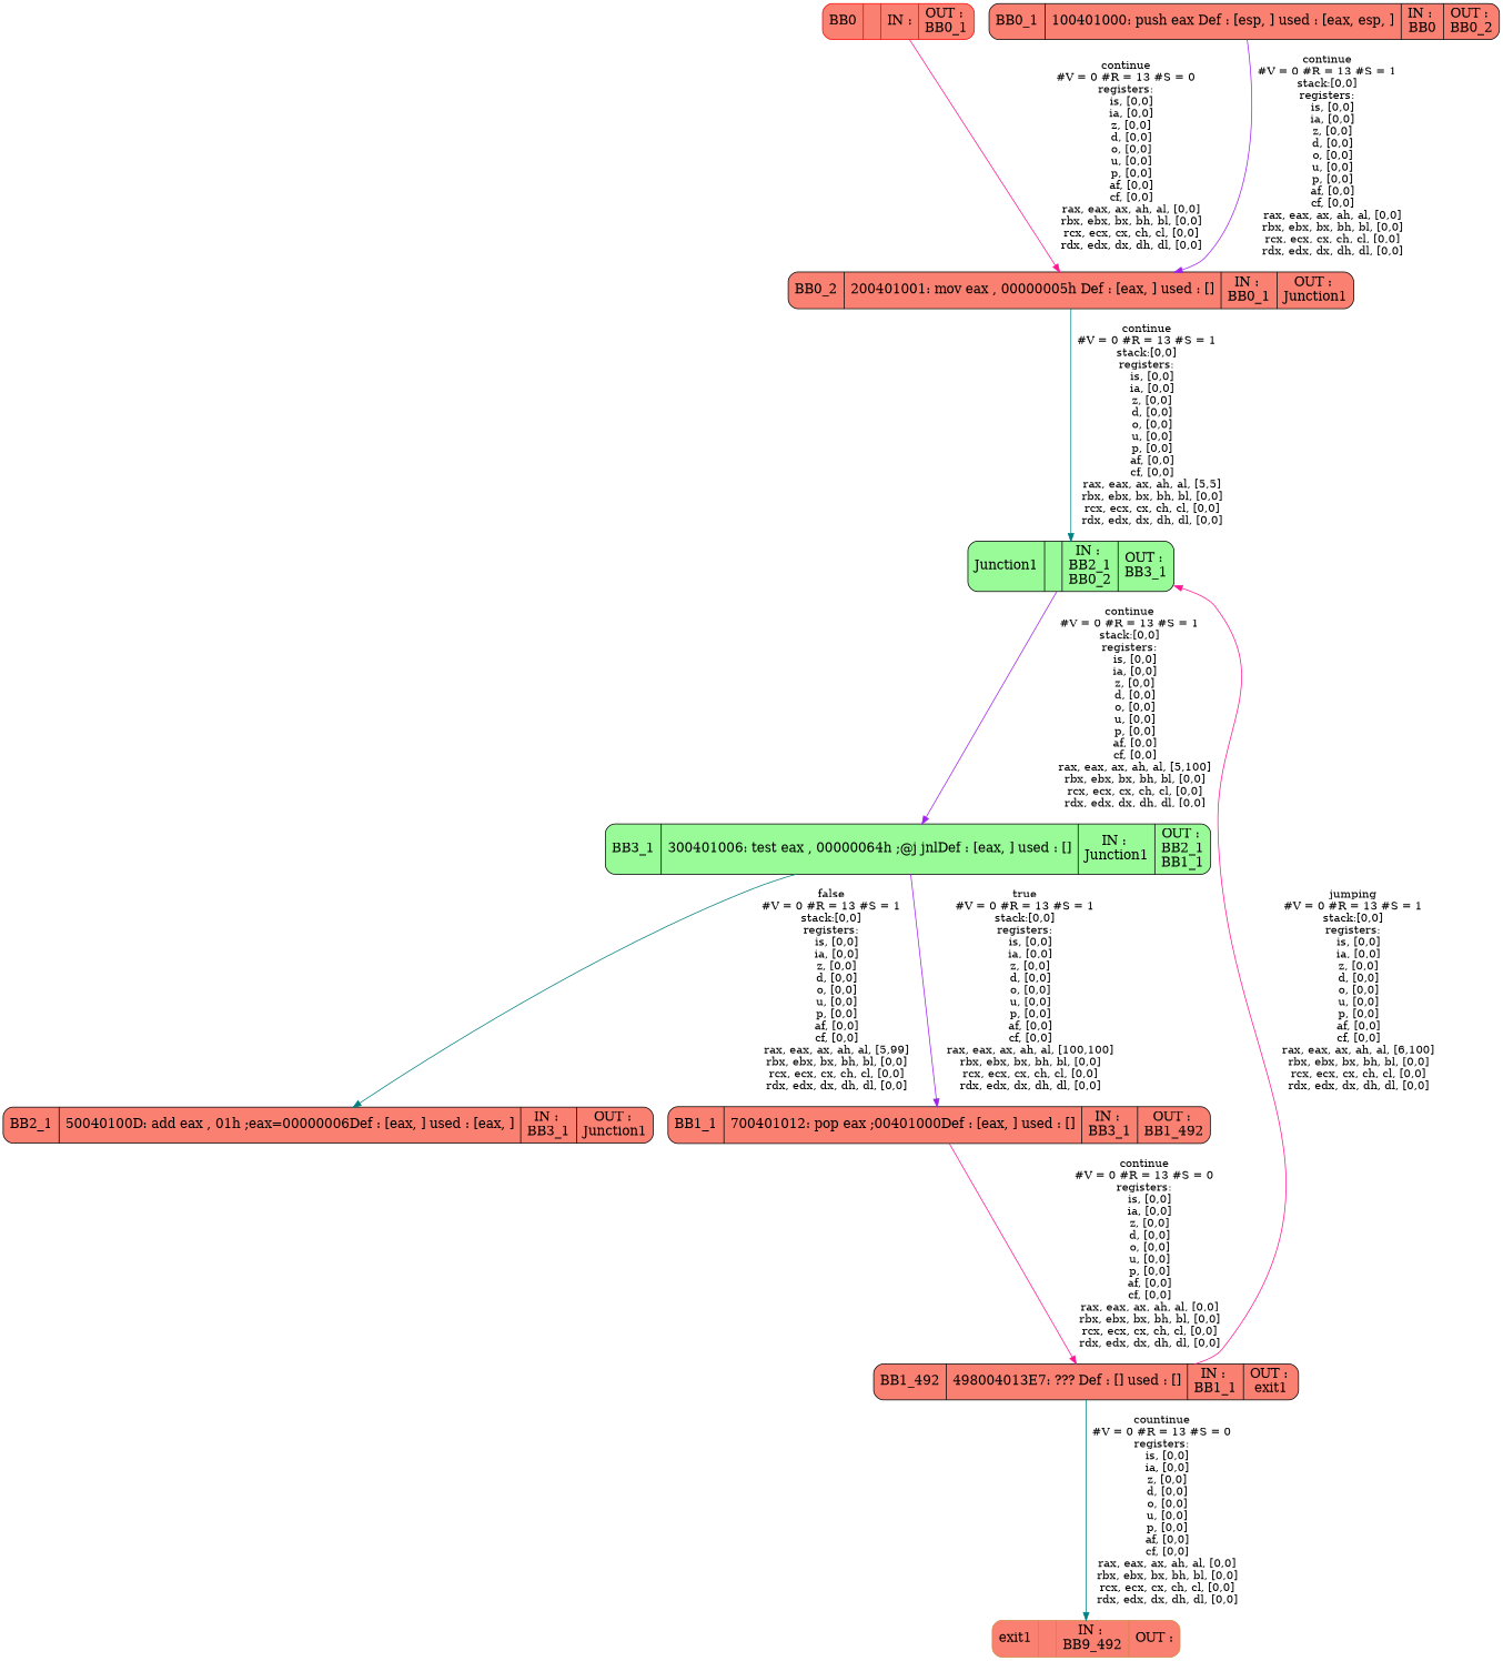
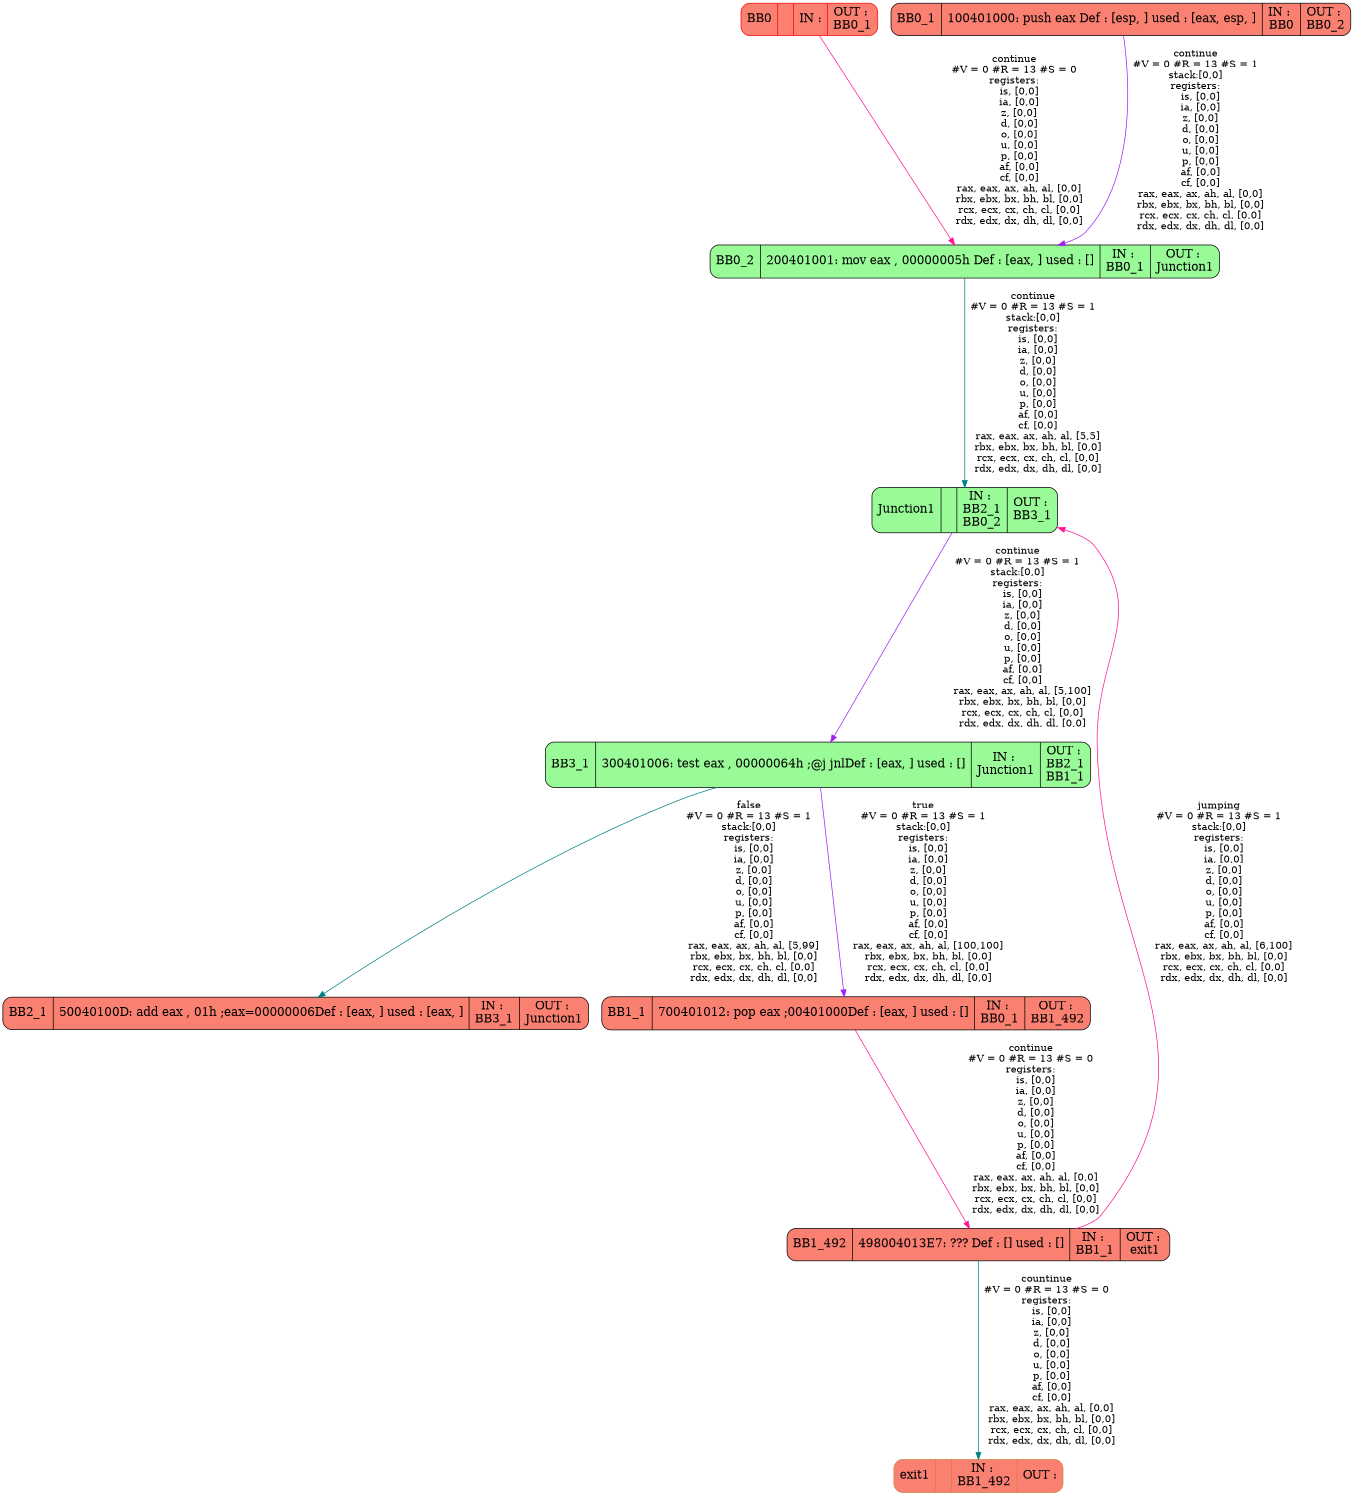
  digraph {
    rankdir=TB
    node [fillcolor=salmon fontsize=16 shape=Mrecord style=filled]
    edge [color=deeppink]
    n1 [color=red label="<f0>BB0|<f1>|<f2> IN : |<f3> OUT : \nBB0_1"]
-   n2 [label="<f0>BB0_2|<f1>2	00401001: mov eax , 00000005h 		Def : [eax, ] used : []\n|<f2> IN : \nBB0_1|<f3> OUT : \nJunction1"]
+   n2 [fillcolor=palegreen label="<f0>BB0_2|<f1>2	00401001: mov eax , 00000005h 		Def : [eax, ] used : []\n|<f2> IN : \nBB0_1|<f3> OUT : \nJunction1"]
    n3 [label="<f0>BB0_1|<f1>1	00401000: push eax 		Def : [esp, ] used : [eax, esp, ]\n|<f2> IN : \nBB0|<f3> OUT : \nBB0_2"]
    n4 [fillcolor=palegreen label="<f0>Junction1|<f1>|<f2> IN : \nBB2_1\nBB0_2|<f3> OUT : \nBB3_1"]
    n5 [fillcolor=palegreen label="<f0>BB3_1|<f1>3	00401006: test eax , 00000064h  ;@j jnl		Def : [eax, ] used : []\n|<f2> IN : \nJunction1|<f3> OUT : \nBB2_1\nBB1_1"]
    n6 [label="<f0>BB2_1|<f1>5	0040100D: add eax , 01h  ;eax=00000006		Def : [eax, ] used : [eax, ]\n|<f2> IN : \nBB3_1|<f3> OUT : \nJunction1"]
-   n7 [label="<f0>BB1_1|<f1>7	00401012: pop eax  ;00401000		Def : [eax, ] used : []\n|<f2> IN : \nBB3_1|<f3> OUT : \nBB1_492"]
+   n7 [label="<f0>BB1_1|<f1>7	00401012: pop eax  ;00401000		Def : [eax, ] used : []\n|<f2> IN : \nBB0_1|<f3> OUT : \nBB1_492"]
    n8 [label="<f0>BB1_492|<f1>498	004013E7: ??? 		Def : [] used : []\n|<f2> IN : \nBB1_1|<f3> OUT : \nexit1"]
-   n9 [color=peru label="<f0>exit1|<f1>|<f2> IN : \nBB9_492|<f3> OUT : "]
+   n9 [color=peru label="<f0>exit1|<f1>|<f2> IN : \nBB1_492|<f3> OUT : "]
    n1 -> n2 [label="continue\n#V = 0 #R = 13 #S = 0\nregisters:\n   is, [0,0]\n   ia, [0,0]\n   z, [0,0]\n   d, [0,0]\n   o, [0,0]\n   u, [0,0]\n   p, [0,0]\n   af, [0,0]\n   cf, [0,0]\n   rax, eax, ax, ah, al, [0,0]\n   rbx, ebx, bx, bh, bl, [0,0]\n   rcx, ecx, cx, ch, cl, [0,0]\n   rdx, edx, dx, dh, dl, [0,0]"]
    n2 -> n4 [color=teal label="continue\n#V = 0 #R = 13 #S = 1\nstack:[0,0]\nregisters:\n   is, [0,0]\n   ia, [0,0]\n   z, [0,0]\n   d, [0,0]\n   o, [0,0]\n   u, [0,0]\n   p, [0,0]\n   af, [0,0]\n   cf, [0,0]\n   rax, eax, ax, ah, al, [5,5]\n   rbx, ebx, bx, bh, bl, [0,0]\n   rcx, ecx, cx, ch, cl, [0,0]\n   rdx, edx, dx, dh, dl, [0,0]"]
    n3 -> n2 [color=purple label="continue\n#V = 0 #R = 13 #S = 1\nstack:[0,0]\nregisters:\n   is, [0,0]\n   ia, [0,0]\n   z, [0,0]\n   d, [0,0]\n   o, [0,0]\n   u, [0,0]\n   p, [0,0]\n   af, [0,0]\n   cf, [0,0]\n   rax, eax, ax, ah, al, [0,0]\n   rbx, ebx, bx, bh, bl, [0,0]\n   rcx, ecx, cx, ch, cl, [0,0]\n   rdx, edx, dx, dh, dl, [0,0]"]
    n4 -> n5 [color=purple label="continue\n#V = 0 #R = 13 #S = 1\nstack:[0,0]\nregisters:\n   is, [0,0]\n   ia, [0,0]\n   z, [0,0]\n   d, [0,0]\n   o, [0,0]\n   u, [0,0]\n   p, [0,0]\n   af, [0,0]\n   cf, [0,0]\n   rax, eax, ax, ah, al, [5,100]\n   rbx, ebx, bx, bh, bl, [0,0]\n   rcx, ecx, cx, ch, cl, [0,0]\n   rdx, edx, dx, dh, dl, [0,0]"]
    n5 -> n6 [color=teal label="false\n#V = 0 #R = 13 #S = 1\nstack:[0,0]\nregisters:\n   is, [0,0]\n   ia, [0,0]\n   z, [0,0]\n   d, [0,0]\n   o, [0,0]\n   u, [0,0]\n   p, [0,0]\n   af, [0,0]\n   cf, [0,0]\n   rax, eax, ax, ah, al, [5,99]\n   rbx, ebx, bx, bh, bl, [0,0]\n   rcx, ecx, cx, ch, cl, [0,0]\n   rdx, edx, dx, dh, dl, [0,0]"]
    n5 -> n7 [color=purple label="true\n#V = 0 #R = 13 #S = 1\nstack:[0,0]\nregisters:\n   is, [0,0]\n   ia, [0,0]\n   z, [0,0]\n   d, [0,0]\n   o, [0,0]\n   u, [0,0]\n   p, [0,0]\n   af, [0,0]\n   cf, [0,0]\n   rax, eax, ax, ah, al, [100,100]\n   rbx, ebx, bx, bh, bl, [0,0]\n   rcx, ecx, cx, ch, cl, [0,0]\n   rdx, edx, dx, dh, dl, [0,0]"]
    n7 -> n8 [label="continue\n#V = 0 #R = 13 #S = 0\nregisters:\n   is, [0,0]\n   ia, [0,0]\n   z, [0,0]\n   d, [0,0]\n   o, [0,0]\n   u, [0,0]\n   p, [0,0]\n   af, [0,0]\n   cf, [0,0]\n   rax, eax, ax, ah, al, [0,0]\n   rbx, ebx, bx, bh, bl, [0,0]\n   rcx, ecx, cx, ch, cl, [0,0]\n   rdx, edx, dx, dh, dl, [0,0]"]
    n8 -> n4 [label="jumping\n#V = 0 #R = 13 #S = 1\nstack:[0,0]\nregisters:\n   is, [0,0]\n   ia, [0,0]\n   z, [0,0]\n   d, [0,0]\n   o, [0,0]\n   u, [0,0]\n   p, [0,0]\n   af, [0,0]\n   cf, [0,0]\n   rax, eax, ax, ah, al, [6,100]\n   rbx, ebx, bx, bh, bl, [0,0]\n   rcx, ecx, cx, ch, cl, [0,0]\n   rdx, edx, dx, dh, dl, [0,0]"]
    n8 -> n9 [color=teal label="countinue\n#V = 0 #R = 13 #S = 0\nregisters:\n   is, [0,0]\n   ia, [0,0]\n   z, [0,0]\n   d, [0,0]\n   o, [0,0]\n   u, [0,0]\n   p, [0,0]\n   af, [0,0]\n   cf, [0,0]\n   rax, eax, ax, ah, al, [0,0]\n   rbx, ebx, bx, bh, bl, [0,0]\n   rcx, ecx, cx, ch, cl, [0,0]\n   rdx, edx, dx, dh, dl, [0,0]"]
  }
